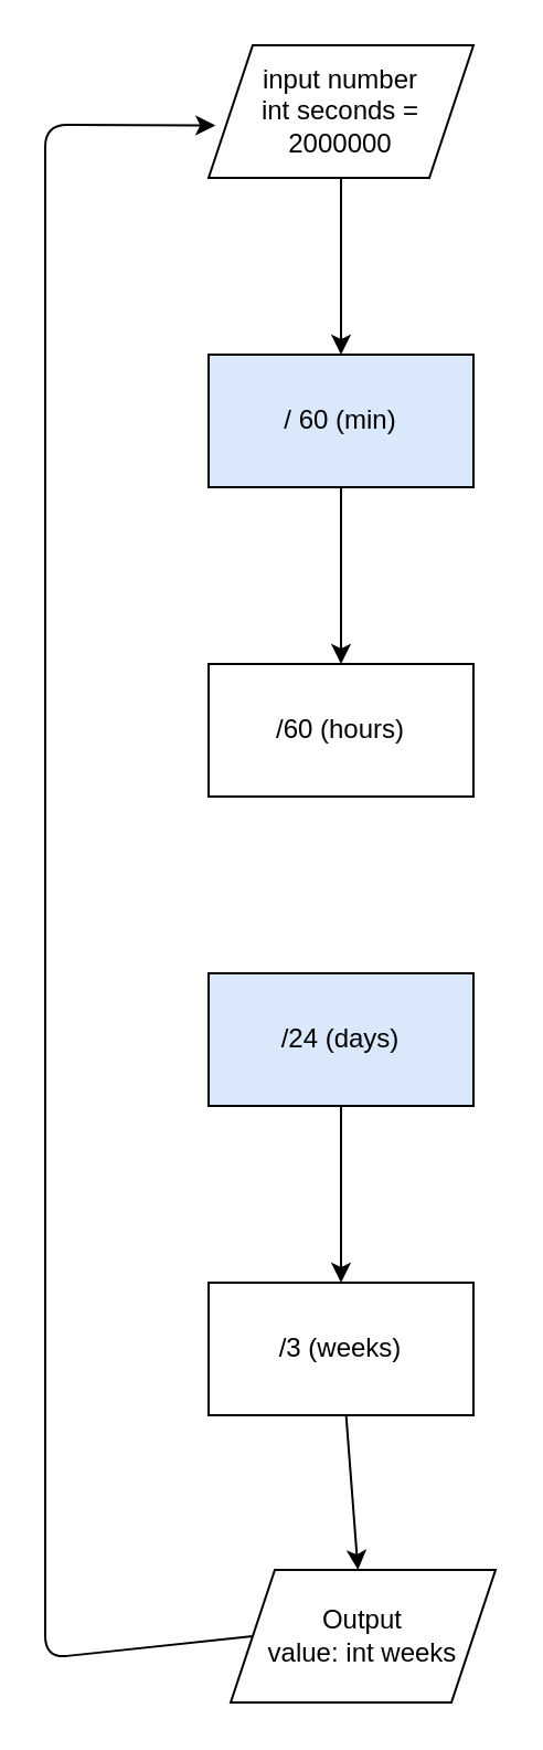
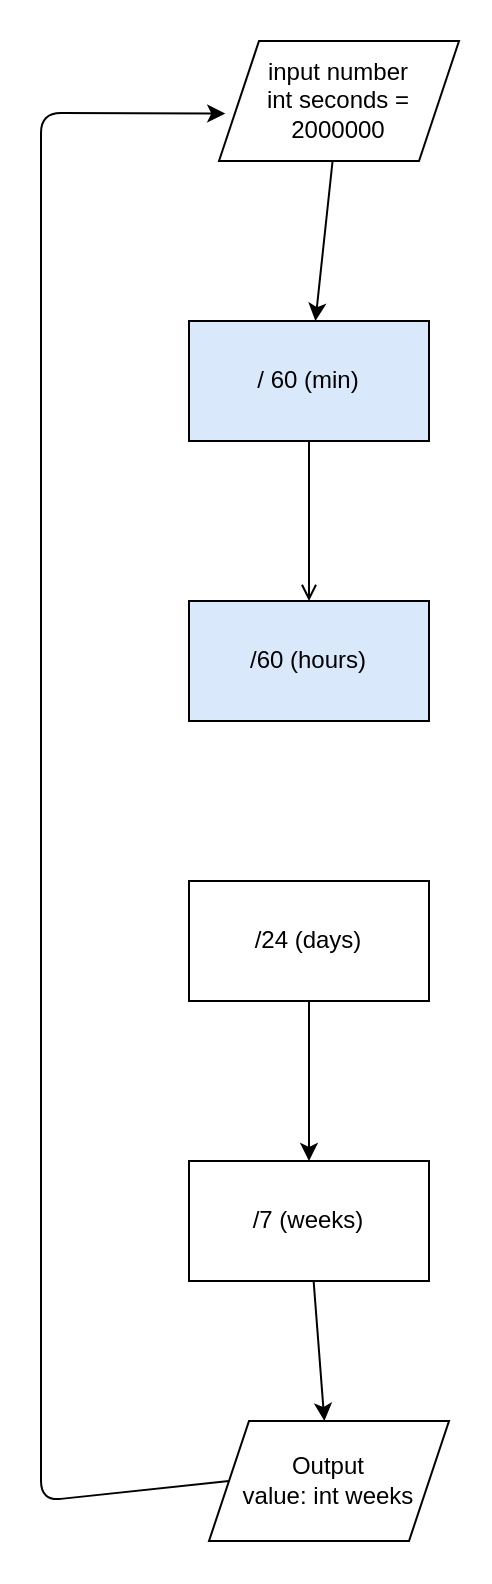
  <mxCell id="0" />
  <mxCell id="1" parent="0" />
  <mxCell id="2" value="" style="edgeStyle=none;html=1;" edge="1" parent="1" source="3" target="5"><mxGeometry relative="1" as="geometry" /></mxCell>
- <mxCell id="3" value="input number &lt;br&gt;int seconds =&lt;br&gt;2000000" style="shape=parallelogram;perimeter=parallelogramPerimeter;whiteSpace=wrap;html=1;fixedSize=1;" vertex="1" parent="1"><mxGeometry x="94" y="20" width="120" height="60" as="geometry" /></mxCell>
- <mxCell id="4" value="" style="edgeStyle=none;html=1;" edge="1" parent="1" source="5" target="6"><mxGeometry relative="1" as="geometry" /></mxCell>
+ <mxCell id="3" value="input number &lt;br&gt;int seconds =&lt;br&gt;2000000" style="shape=parallelogram;perimeter=parallelogramPerimeter;whiteSpace=wrap;html=1;fixedSize=1;" vertex="1" parent="1"><mxGeometry x="109" y="20" width="120" height="60" as="geometry" /></mxCell>
+ <mxCell id="4" value="" style="edgeStyle=none;html=1;endArrow=open;" edge="1" parent="1" source="5" target="6"><mxGeometry relative="1" as="geometry" /></mxCell>
  <mxCell id="5" value="/ 60 (min)" style="whiteSpace=wrap;html=1;fillColor=#dae8fc;" vertex="1" parent="1"><mxGeometry x="94" y="160" width="120" height="60" as="geometry" /></mxCell>
- <mxCell id="6" value="/60 (hours)" style="whiteSpace=wrap;html=1;" vertex="1" parent="1"><mxGeometry x="94" y="300" width="120" height="60" as="geometry" /></mxCell>
+ <mxCell id="6" value="/60 (hours)" style="whiteSpace=wrap;html=1;fillColor=#dae8fc;" vertex="1" parent="1"><mxGeometry x="94" y="300" width="120" height="60" as="geometry" /></mxCell>
  <mxCell id="7" value="" style="edgeStyle=none;html=1;" edge="1" parent="1" source="8" target="10"><mxGeometry relative="1" as="geometry" /></mxCell>
- <mxCell id="8" value="/24 (days)" style="whiteSpace=wrap;html=1;fillColor=#dae8fc;" vertex="1" parent="1"><mxGeometry x="94" y="440" width="120" height="60" as="geometry" /></mxCell>
+ <mxCell id="8" value="/24 (days)" style="whiteSpace=wrap;html=1;" vertex="1" parent="1"><mxGeometry x="94" y="440" width="120" height="60" as="geometry" /></mxCell>
  <mxCell id="9" value="" style="edgeStyle=none;html=1;" edge="1" parent="1" source="10" target="11"><mxGeometry relative="1" as="geometry" /></mxCell>
- <mxCell id="10" value="/3 (weeks)" style="whiteSpace=wrap;html=1;" vertex="1" parent="1"><mxGeometry x="94" y="580" width="120" height="60" as="geometry" /></mxCell>
+ <mxCell id="10" value="/7 (weeks)" style="whiteSpace=wrap;html=1;" vertex="1" parent="1"><mxGeometry x="94" y="580" width="120" height="60" as="geometry" /></mxCell>
  <mxCell id="11" value="Output&lt;br&gt;value: int weeks" style="shape=parallelogram;perimeter=parallelogramPerimeter;whiteSpace=wrap;html=1;fixedSize=1;" vertex="1" parent="1"><mxGeometry x="104" y="710" width="120" height="60" as="geometry" /></mxCell>
  <mxCell id="12" value="" style="endArrow=classic;html=1;exitX=0;exitY=0.5;exitDx=0;exitDy=0;entryX=0.026;entryY=0.604;entryDx=0;entryDy=0;entryPerimeter=0;" edge="1" parent="1" source="11" target="3"><mxGeometry width="50" height="50" relative="1" as="geometry"><mxPoint x="60" y="550" as="sourcePoint" /><mxPoint x="20" y="40" as="targetPoint" /><Array as="points"><mxPoint x="20" y="750" /><mxPoint x="20" y="56" /></Array></mxGeometry></mxCell>
